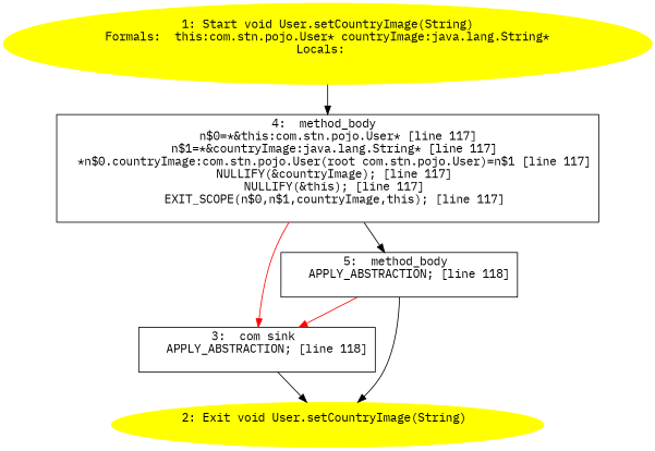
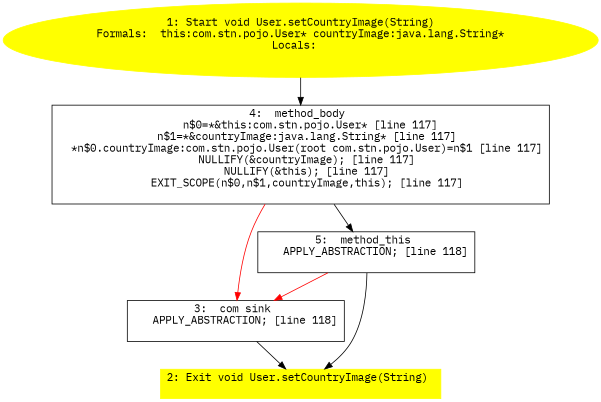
  digraph {
    fontname="IBM Plex Mono"
    node [fontname="IBM Plex Mono" shape=box]
    edge [fontname="IBM Plex Mono"]
    n1 [color=yellow label="1: Start void User.setCountryImage(String)\nFormals:  this:com.stn.pojo.User* countryImage:java.lang.String*\nLocals:  \n  " style=filled shape=""]
    n2 [label="4:  method_body \n   n$0=*&this:com.stn.pojo.User* [line 117]\n  n$1=*&countryImage:java.lang.String* [line 117]\n  *n$0.countryImage:com.stn.pojo.User(root com.stn.pojo.User)=n$1 [line 117]\n  NULLIFY(&countryImage); [line 117]\n  NULLIFY(&this); [line 117]\n  EXIT_SCOPE(n$0,n$1,countryImage,this); [line 117]\n "]
    n3 [label="3:  com sink \n   APPLY_ABSTRACTION; [line 118]\n "]
-   n4 [label="5:  method_body \n   APPLY_ABSTRACTION; [line 118]\n "]
-   n5 [color=yellow label="2: Exit void User.setCountryImage(String) \n  " style=filled shape=""]
+   n4 [label="5:  method_this \n   APPLY_ABSTRACTION; [line 118]\n "]
+   n5 [color=yellow label="2: Exit void User.setCountryImage(String) \n  " style=filled]
    n1 -> n2
    n2 -> n3 [color=red]
    n2 -> n4
    n3 -> n5
    n4 -> n3 [color=red]
    n4 -> n5
  }
